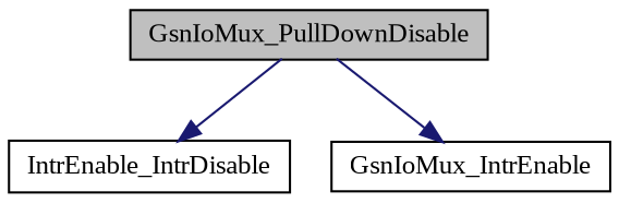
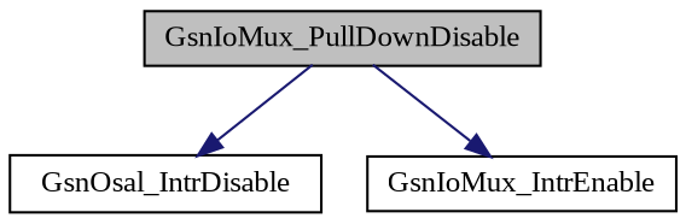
  digraph {
    fontname="Liberation Serif"
    rankdir=TB
    node [color=black fillcolor=white fontname="Liberation Serif" fontsize=12 shape=record style=filled]
    edge [color=midnightblue fontname="Liberation Serif" fontsize=12 labelfontname=FreeSans labelfontsize=12 style=solid]
    n1 [fillcolor=grey75 fontcolor=black height=0.2 label=GsnIoMux_PullDownDisable width=0.4]
-   n2 [height=0.2 label=IntrEnable_IntrDisable width=0.4]
+   n2 [height=0.2 label=GsnOsal_IntrDisable width=0.4]
    n3 [height=0.2 label=GsnIoMux_IntrEnable width=0.4]
    n1 -> n2
    n1 -> n3
  }
